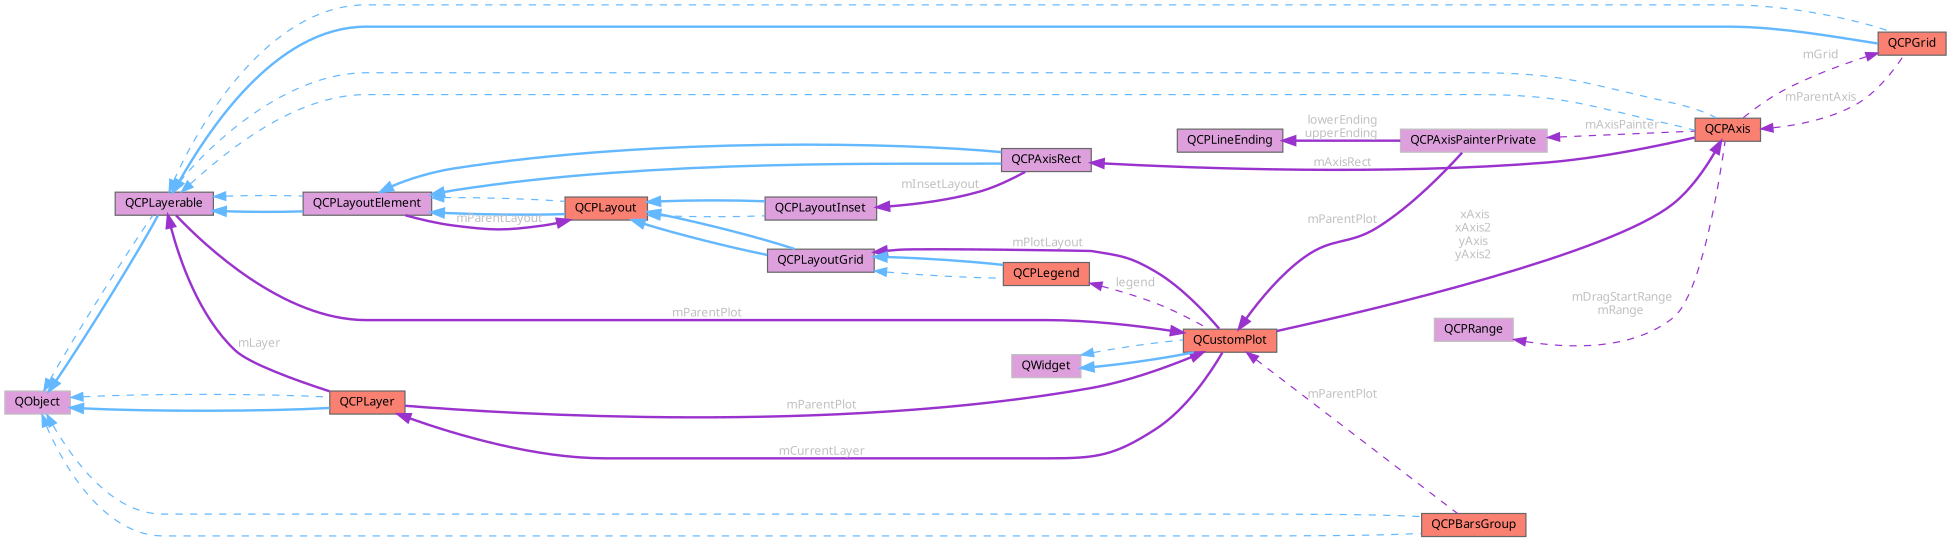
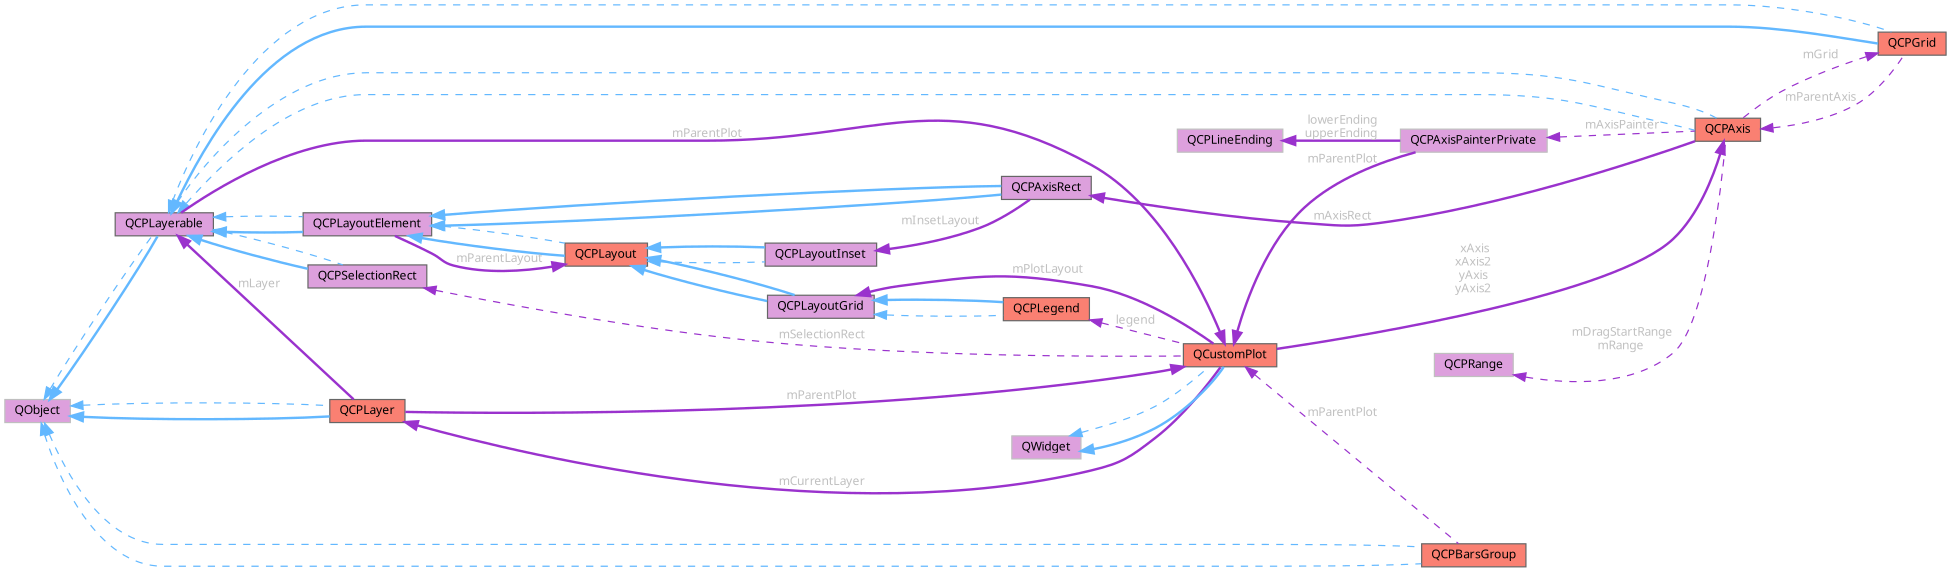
  digraph {
    fontname="Noto Sans"
    rankdir=LR
    node [color=gray40 fillcolor=plum fontname="Noto Sans" fontsize=10 shape=box style=filled]
    edge [color=steelblue1 dir=back fontname="Noto Sans" fontsize=10 labelfontname=Helvetica labelfontsize=10 style=bold]
    n1 [fillcolor=salmon fontcolor=black height=0.2 label=QCPBarsGroup width=0.4]
    n2 [color=grey75 height=0.2 label=QObject width=0.4]
    n3 [height=0.2 label=QCPLayerable width=0.4]
    n4 [fillcolor=salmon height=0.2 label=QCPLayer width=0.4]
    n5 [fillcolor=salmon height=0.2 label=QCPAxis width=0.4]
    n6 [fillcolor=salmon height=0.2 label=QCPGrid width=0.4]
    n7 [height=0.2 label=QCPLayoutElement width=0.4]
+   n8 [height=0.2 label=QCPSelectionRect width=0.4]
    n9 [fillcolor=salmon height=0.2 label=QCustomPlot width=0.4]
    n10 [color=grey75 height=0.2 label=QCPAxisPainterPrivate width=0.4]
    n11 [color=grey75 height=0.2 label=QWidget width=0.4]
    n12 [height=0.2 label=QCPAxisRect width=0.4]
    n13 [fillcolor=salmon height=0.2 label=QCPLayout width=0.4]
    n14 [height=0.2 label=QCPLayoutInset width=0.4]
    n15 [height=0.2 label=QCPLayoutGrid width=0.4]
    n16 [fillcolor=salmon height=0.2 label=QCPLegend width=0.4]
    n17 [color=grey75 height=0.2 label=QCPRange width=0.4]
-   n18 [height=0.2 label=QCPLineEnding width=0.4]
+   n18 [color=grey75 height=0.2 label=QCPLineEnding width=0.4]
    n2 -> n1 [style=dashed]
    n2 -> n1 [style=dashed]
    n2 -> n3
    n2 -> n3 [style=dashed]
    n2 -> n4
    n2 -> n4 [style=dashed]
    n3 -> n4 [color=darkorchid3 fontcolor=grey label=" mLayer"]
    n3 -> n5 [style=dashed]
    n3 -> n5 [style=dashed]
    n3 -> n6
    n3 -> n6 [style=dashed]
    n3 -> n7
    n3 -> n7 [style=dashed]
+   n3 -> n8
+   n3 -> n8 [style=dashed]
    n4 -> n9 [color=darkorchid3 fontcolor=grey label=" mCurrentLayer"]
    n5 -> n6 [color=darkorchid3 fontcolor=grey label=" mParentAxis" style=dashed]
    n5 -> n9 [color=darkorchid3 fontcolor=grey label=" xAxis\nxAxis2\nyAxis\nyAxis2"]
    n6 -> n5 [color=darkorchid3 fontcolor=grey label=" mGrid" style=dashed]
    n7 -> n12
    n7 -> n12
    n7 -> n13
    n7 -> n13 [style=dashed]
+   n8 -> n9 [color=darkorchid3 fontcolor=grey label=" mSelectionRect" style=dashed]
    n9 -> n1 [color=darkorchid3 fontcolor=grey label=" mParentPlot" style=dashed]
    n9 -> n3 [color=darkorchid3 fontcolor=grey label=" mParentPlot"]
    n9 -> n4 [color=darkorchid3 fontcolor=grey label=" mParentPlot"]
    n9 -> n10 [color=darkorchid3 fontcolor=grey label=" mParentPlot"]
    n10 -> n5 [color=darkorchid3 fontcolor=grey label=" mAxisPainter" style=dashed]
    n11 -> n9
    n11 -> n9 [style=dashed]
    n12 -> n5 [color=darkorchid3 fontcolor=grey label=" mAxisRect"]
    n13 -> n7 [color=darkorchid3 fontcolor=grey label=" mParentLayout"]
    n13 -> n14 [style=dashed]
    n13 -> n14
    n13 -> n15
    n13 -> n15
    n14 -> n12 [color=darkorchid3 fontcolor=grey label=" mInsetLayout"]
    n15 -> n9 [color=darkorchid3 fontcolor=grey label=" mPlotLayout"]
    n15 -> n16 [style=dashed]
    n15 -> n16
    n16 -> n9 [color=darkorchid3 fontcolor=grey label=" legend" style=dashed]
    n17 -> n5 [color=darkorchid3 fontcolor=grey label=" mDragStartRange\nmRange" style=dashed]
    n18 -> n10 [color=darkorchid3 fontcolor=grey label=" lowerEnding\nupperEnding"]
  }
